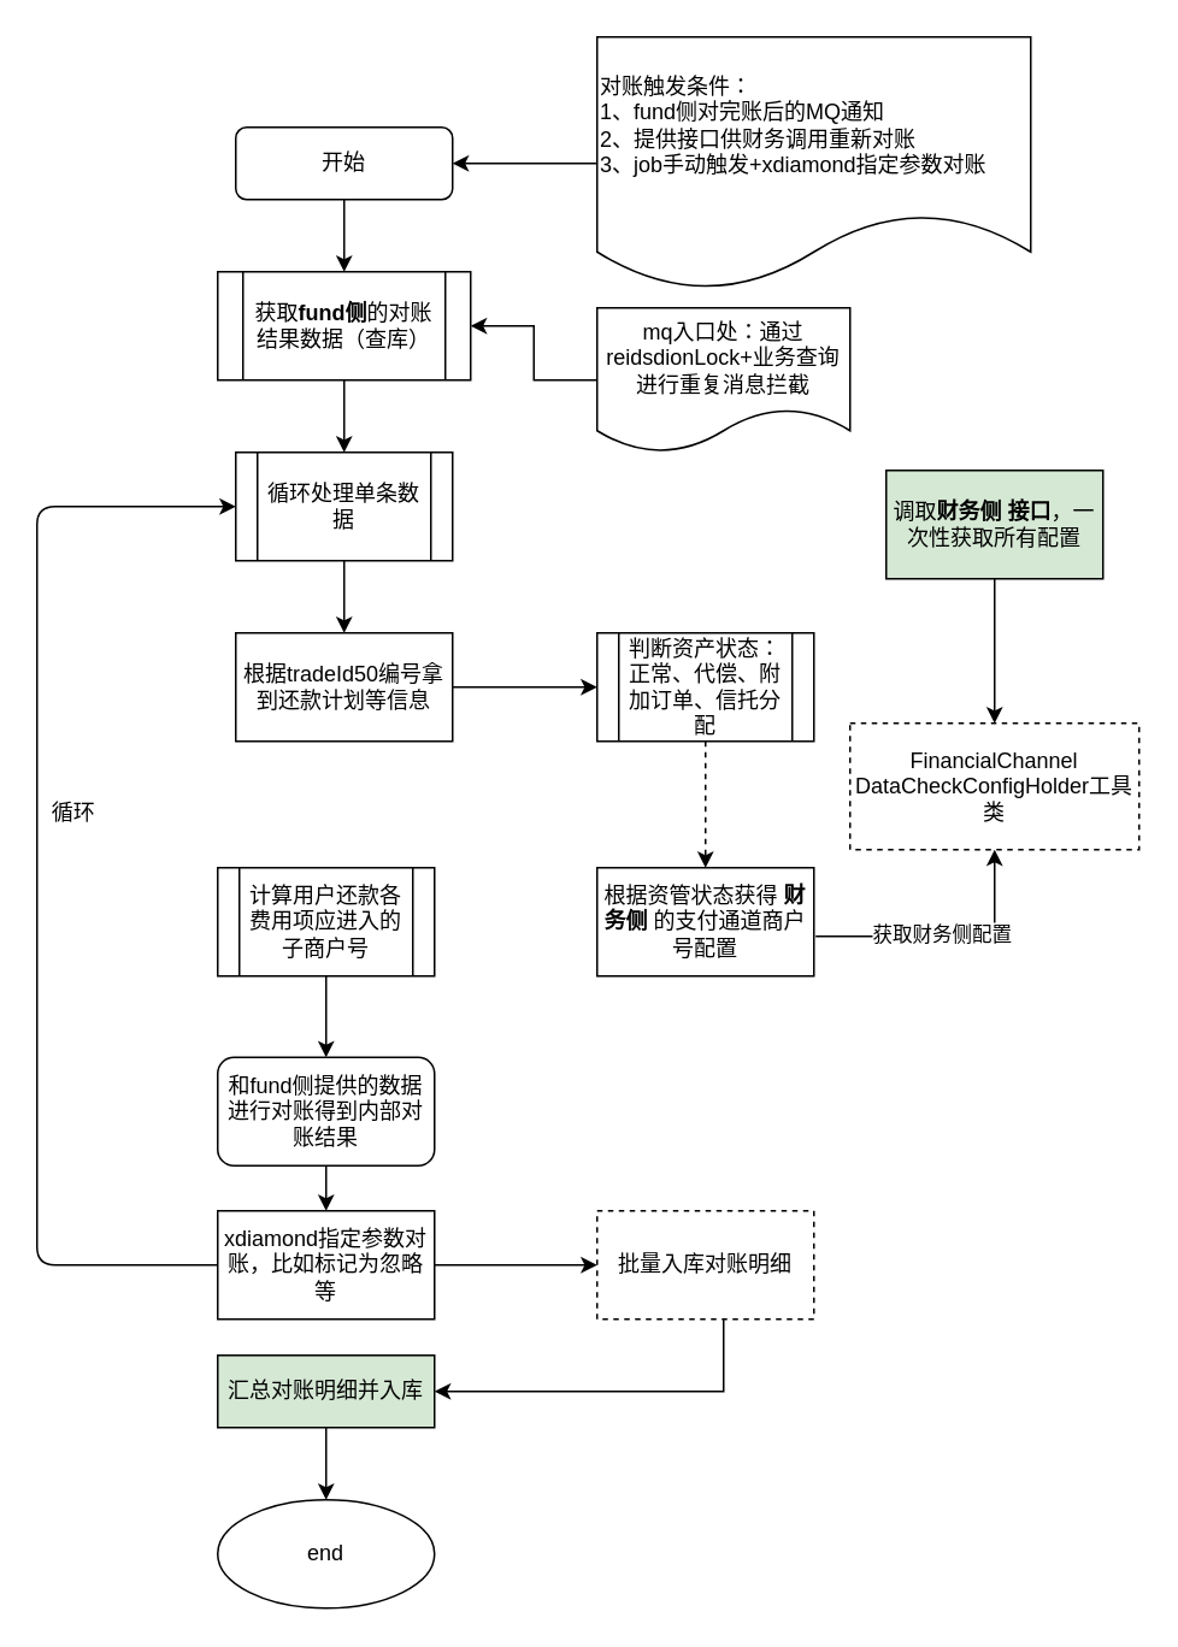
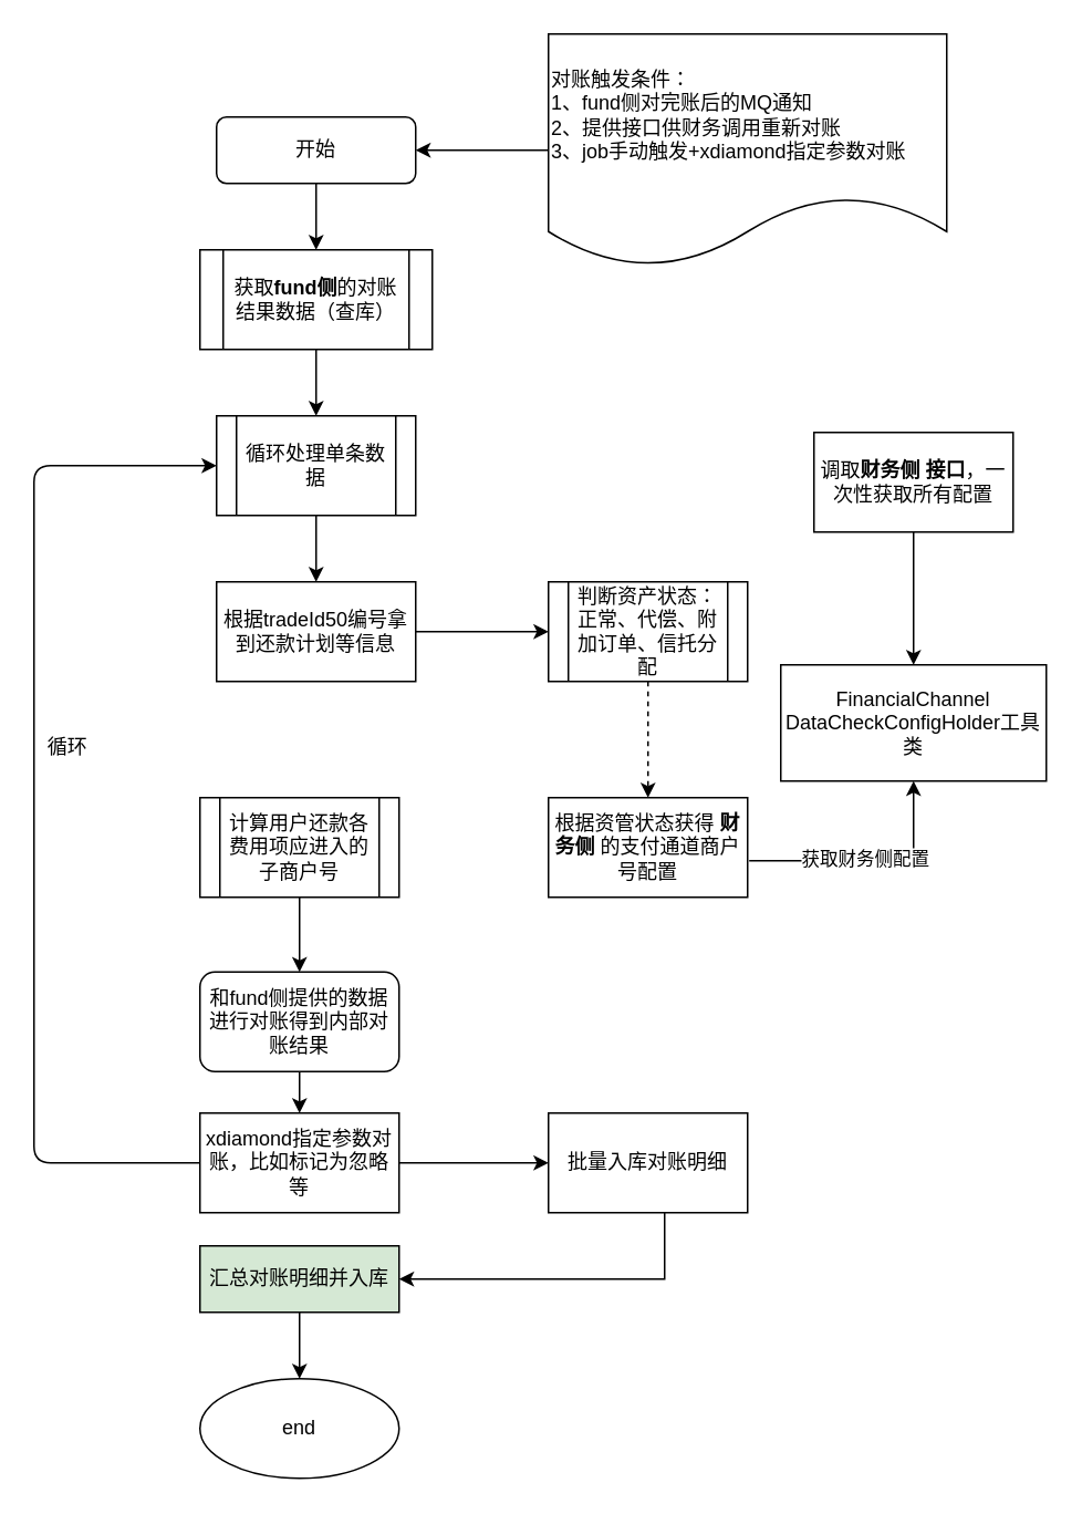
  <mxCell id="0" />
  <mxCell id="1" parent="0" />
  <mxCell id="2" value="" style="edgeStyle=orthogonalEdgeStyle;rounded=0;orthogonalLoop=1;jettySize=auto;html=1;" edge="1" parent="1" source="3"><mxGeometry relative="1" as="geometry"><mxPoint x="190" y="150" as="targetPoint" /></mxGeometry></mxCell>
  <mxCell id="3" value="开始" style="rounded=1;whiteSpace=wrap;html=1;fontSize=12;glass=0;strokeWidth=1;shadow=0;" vertex="1" parent="1"><mxGeometry x="130" y="70" width="120" height="40" as="geometry" /></mxCell>
  <mxCell id="4" value="" style="edgeStyle=orthogonalEdgeStyle;rounded=0;orthogonalLoop=1;jettySize=auto;html=1;" edge="1" parent="1" source="5" target="7"><mxGeometry relative="1" as="geometry" /></mxCell>
  <mxCell id="5" value="获取&lt;b&gt;fund侧&lt;/b&gt;的对账结果数据（查库）" style="shape=process;whiteSpace=wrap;html=1;backgroundOutline=1;" vertex="1" parent="1"><mxGeometry x="120" y="150" width="140" height="60" as="geometry" /></mxCell>
  <mxCell id="6" value="" style="edgeStyle=orthogonalEdgeStyle;rounded=0;orthogonalLoop=1;jettySize=auto;html=1;" edge="1" parent="1" source="7" target="9"><mxGeometry relative="1" as="geometry" /></mxCell>
  <mxCell id="7" value="循环处理单条数据" style="shape=process;whiteSpace=wrap;html=1;backgroundOutline=1;" vertex="1" parent="1"><mxGeometry x="130" y="250" width="120" height="60" as="geometry" /></mxCell>
  <mxCell id="8" value="" style="edgeStyle=orthogonalEdgeStyle;rounded=0;orthogonalLoop=1;jettySize=auto;html=1;" edge="1" parent="1" source="9" target="13"><mxGeometry relative="1" as="geometry" /></mxCell>
  <mxCell id="9" value="根据tradeId50编号拿到还款计划等信息" style="rounded=0;whiteSpace=wrap;html=1;" vertex="1" parent="1"><mxGeometry x="130" y="350" width="120" height="60" as="geometry" /></mxCell>
  <mxCell id="10" value="" style="edgeStyle=orthogonalEdgeStyle;rounded=0;orthogonalLoop=1;jettySize=auto;html=1;dashed=1;" edge="1" parent="1" source="13" target="14"><mxGeometry relative="1" as="geometry" /></mxCell>
  <mxCell id="11" value="" style="edgeStyle=orthogonalEdgeStyle;rounded=0;orthogonalLoop=1;jettySize=auto;html=1;exitX=1.008;exitY=0.633;exitDx=0;exitDy=0;exitPerimeter=0;" edge="1" parent="1" source="14" target="30"><mxGeometry relative="1" as="geometry" /></mxCell>
  <mxCell id="12" value="获取财务侧配置" style="edgeLabel;html=1;align=center;verticalAlign=middle;resizable=0;points=[];" vertex="1" connectable="0" parent="11"><mxGeometry x="-0.054" y="1" relative="1" as="geometry"><mxPoint as="offset" /></mxGeometry></mxCell>
  <mxCell id="13" value="判断资产状态：正常、代偿、附加订单、信托分配" style="shape=process;whiteSpace=wrap;html=1;backgroundOutline=1;" vertex="1" parent="1"><mxGeometry x="330" y="350" width="120" height="60" as="geometry" /></mxCell>
  <mxCell id="14" value="根据资管状态获得 &lt;b&gt;财务侧&lt;/b&gt; 的支付通道商户号配置" style="whiteSpace=wrap;html=1;" vertex="1" parent="1"><mxGeometry x="330" y="480" width="120" height="60" as="geometry" /></mxCell>
  <mxCell id="15" style="edgeStyle=orthogonalEdgeStyle;rounded=0;orthogonalLoop=1;jettySize=auto;html=1;exitX=0.5;exitY=1;exitDx=0;exitDy=0;entryX=0.5;entryY=0;entryDx=0;entryDy=0;" edge="1" parent="1" source="16" target="27"><mxGeometry relative="1" as="geometry" /></mxCell>
  <mxCell id="16" value="和fund侧提供的数据进行对账得到内部对账结果" style="whiteSpace=wrap;html=1;rounded=1;" vertex="1" parent="1"><mxGeometry x="120" y="585" width="120" height="60" as="geometry" /></mxCell>
  <mxCell id="17" value="end" style="ellipse;whiteSpace=wrap;html=1;" vertex="1" parent="1"><mxGeometry x="120" y="830" width="120" height="60" as="geometry" /></mxCell>
  <mxCell id="18" value="" style="endArrow=classic;html=1;entryX=0;entryY=0.5;entryDx=0;entryDy=0;exitX=0;exitY=0.5;exitDx=0;exitDy=0;" edge="1" parent="1" target="7" source="27"><mxGeometry width="50" height="50" relative="1" as="geometry"><mxPoint x="190" y="1400" as="sourcePoint" /><mxPoint x="320" y="380" as="targetPoint" /><Array as="points"><mxPoint x="20" y="700" /><mxPoint x="20" y="280" /></Array></mxGeometry></mxCell>
  <mxCell id="19" value="循环" style="text;html=1;align=center;verticalAlign=middle;resizable=0;points=[];autosize=1;strokeColor=none;" vertex="1" parent="1"><mxGeometry x="20" y="440" width="40" height="20" as="geometry" /></mxCell>
  <mxCell id="20" value="" style="edgeStyle=orthogonalEdgeStyle;rounded=0;orthogonalLoop=1;jettySize=auto;html=1;" edge="1" parent="1" source="21" target="16"><mxGeometry relative="1" as="geometry" /></mxCell>
  <mxCell id="21" value="&lt;span&gt;计算用户还款各费用项应进入的子商户号&lt;/span&gt;" style="shape=process;whiteSpace=wrap;html=1;backgroundOutline=1;" vertex="1" parent="1"><mxGeometry x="120" y="480" width="120" height="60" as="geometry" /></mxCell>
  <mxCell id="22" value="" style="edgeStyle=orthogonalEdgeStyle;rounded=0;orthogonalLoop=1;jettySize=auto;html=1;" edge="1" parent="1" source="23" target="30"><mxGeometry relative="1" as="geometry" /></mxCell>
- <mxCell id="23" value="调取&lt;b&gt;财务侧 接口&lt;/b&gt;，一次性获取所有配置" style="rounded=0;whiteSpace=wrap;html=1;fillColor=#d5e8d4;" vertex="1" parent="1"><mxGeometry x="490" y="260" width="120" height="60" as="geometry" /></mxCell>
+ <mxCell id="23" value="调取&lt;b&gt;财务侧 接口&lt;/b&gt;，一次性获取所有配置" style="rounded=0;whiteSpace=wrap;html=1;" vertex="1" parent="1"><mxGeometry x="490" y="260" width="120" height="60" as="geometry" /></mxCell>
  <mxCell id="24" value="" style="edgeStyle=orthogonalEdgeStyle;rounded=0;orthogonalLoop=1;jettySize=auto;html=1;" edge="1" parent="1" source="25" target="3"><mxGeometry relative="1" as="geometry" /></mxCell>
  <mxCell id="25" value="对账触发条件：&lt;br&gt;1、fund侧对完账后的MQ通知&lt;br&gt;&lt;div&gt;2、提供接口供财务调用重新对账&lt;/div&gt;&lt;div&gt;3、job手动触发+xdiamond指定参数对账&lt;/div&gt;" style="shape=document;whiteSpace=wrap;html=1;boundedLbl=1;align=left;" vertex="1" parent="1"><mxGeometry x="330" y="20" width="240" height="140" as="geometry" /></mxCell>
  <mxCell id="26" value="" style="edgeStyle=orthogonalEdgeStyle;rounded=0;orthogonalLoop=1;jettySize=auto;html=1;" edge="1" parent="1" source="27" target="34"><mxGeometry relative="1" as="geometry" /></mxCell>
  <mxCell id="27" value="xdiamond指定参数对账，比如标记为忽略等" style="rounded=0;whiteSpace=wrap;html=1;" vertex="1" parent="1"><mxGeometry x="120" y="670" width="120" height="60" as="geometry" /></mxCell>
- <mxCell id="28" value="" style="edgeStyle=orthogonalEdgeStyle;rounded=0;orthogonalLoop=1;jettySize=auto;html=1;" edge="1" parent="1" source="29" target="5"><mxGeometry relative="1" as="geometry" /></mxCell>
- <mxCell id="29" value="mq入口处：通过reidsdionLock+业务查询进行重复消息拦截" style="shape=document;whiteSpace=wrap;html=1;boundedLbl=1;" vertex="1" parent="1"><mxGeometry x="330" y="170" width="140" height="80" as="geometry" /></mxCell>
- <mxCell id="30" value="FinancialChannel&lt;br&gt;DataCheckConfigHolder工具类" style="rounded=0;whiteSpace=wrap;html=1;dashed=1;" vertex="1" parent="1"><mxGeometry x="470" y="400" width="160" height="70" as="geometry" /></mxCell>
+ <mxCell id="30" value="FinancialChannel&lt;br&gt;DataCheckConfigHolder工具类" style="rounded=0;whiteSpace=wrap;html=1;" vertex="1" parent="1"><mxGeometry x="470" y="400" width="160" height="70" as="geometry" /></mxCell>
  <mxCell id="31" value="" style="edgeStyle=orthogonalEdgeStyle;rounded=0;orthogonalLoop=1;jettySize=auto;html=1;" edge="1" parent="1" source="32" target="17"><mxGeometry relative="1" as="geometry" /></mxCell>
  <mxCell id="32" value="汇总对账明细并入库" style="rounded=0;whiteSpace=wrap;html=1;fillColor=#d5e8d4;" vertex="1" parent="1"><mxGeometry x="120" y="750" width="120" height="40" as="geometry" /></mxCell>
  <mxCell id="33" style="edgeStyle=orthogonalEdgeStyle;rounded=0;orthogonalLoop=1;jettySize=auto;html=1;entryX=1;entryY=0.5;entryDx=0;entryDy=0;" edge="1" parent="1" source="34" target="32"><mxGeometry relative="1" as="geometry"><Array as="points"><mxPoint x="400" y="770" /></Array></mxGeometry></mxCell>
- <mxCell id="34" value="批量入库对账明细" style="whiteSpace=wrap;html=1;rounded=0;dashed=1;" vertex="1" parent="1"><mxGeometry x="330" y="670" width="120" height="60" as="geometry" /></mxCell>
+ <mxCell id="34" value="批量入库对账明细" style="whiteSpace=wrap;html=1;rounded=0;" vertex="1" parent="1"><mxGeometry x="330" y="670" width="120" height="60" as="geometry" /></mxCell>
